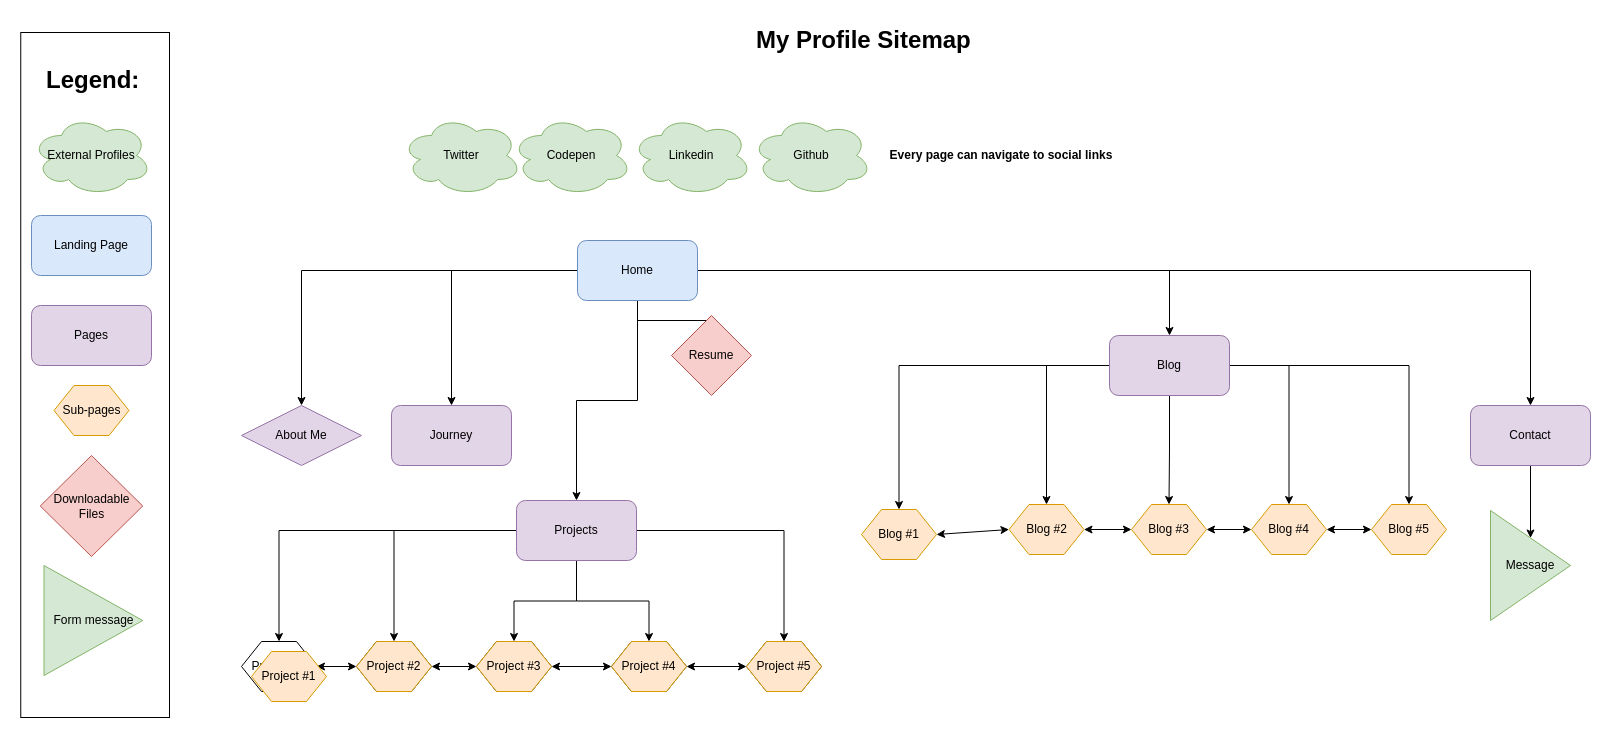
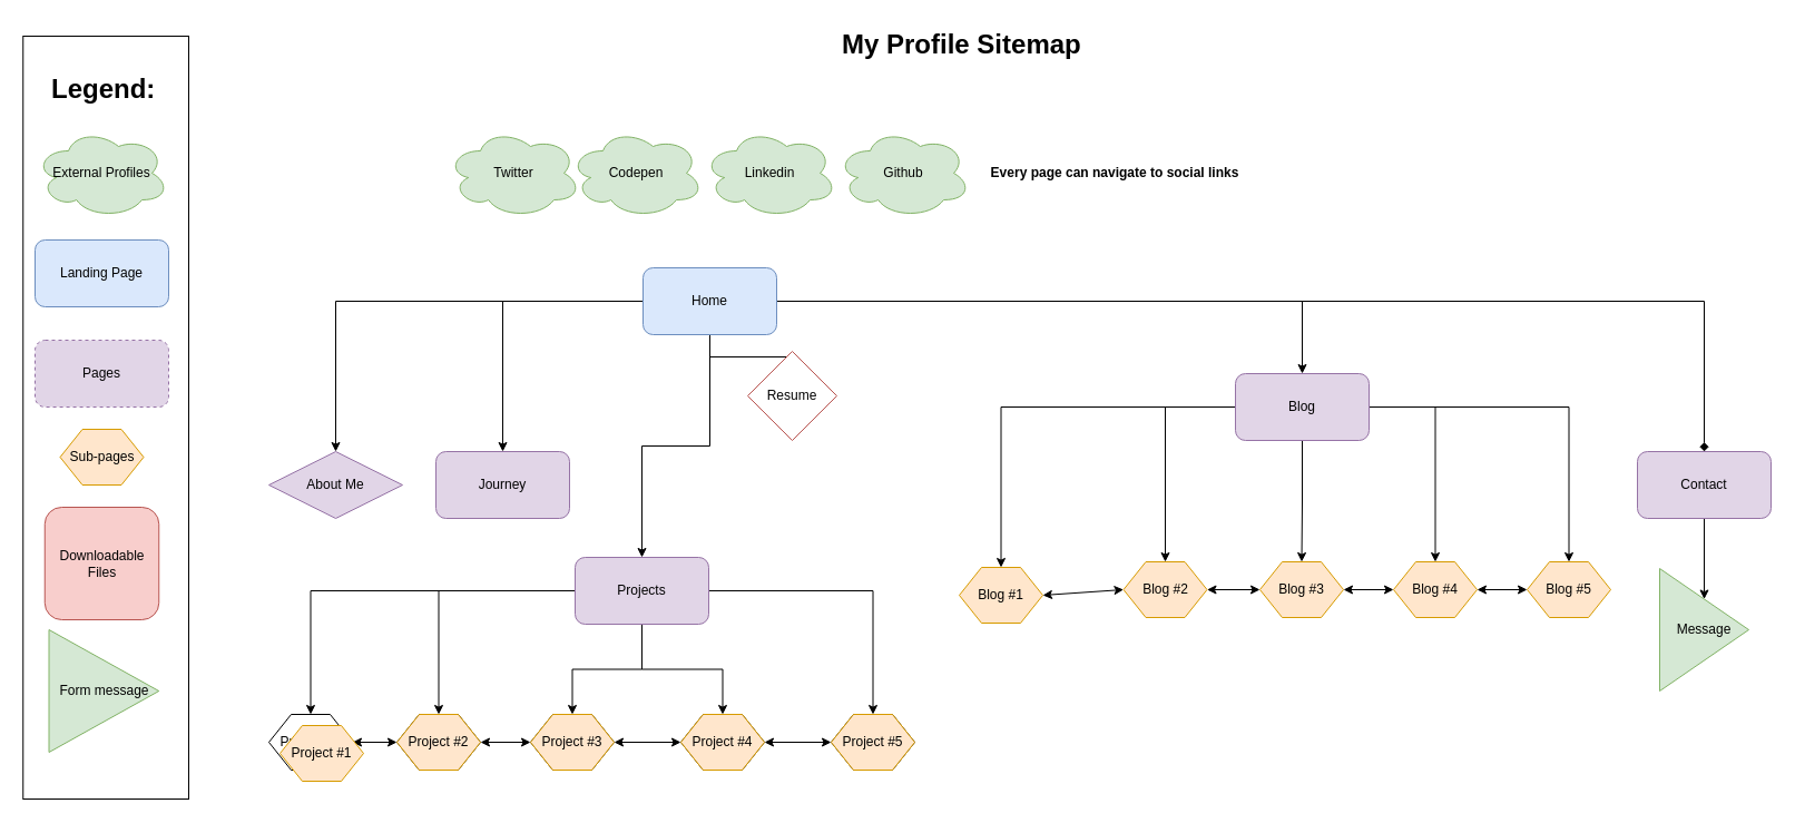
  <mxCell id="0" />
  <mxCell id="1" parent="0" />
  <mxCell id="2" value="" style="rounded=0;whiteSpace=wrap;html=1;" vertex="1" parent="1"><mxGeometry x="20.25" y="32" width="148.75" height="685" as="geometry" /></mxCell>
  <mxCell id="3" style="edgeStyle=orthogonalEdgeStyle;rounded=0;orthogonalLoop=1;jettySize=auto;html=1;entryX=0.5;entryY=0;entryDx=0;entryDy=0;" edge="1" parent="1" source="9" target="25"><mxGeometry relative="1" as="geometry" /></mxCell>
  <mxCell id="4" style="edgeStyle=orthogonalEdgeStyle;rounded=0;orthogonalLoop=1;jettySize=auto;html=1;entryX=0.5;entryY=0;entryDx=0;entryDy=0;" edge="1" parent="1" source="9" target="26"><mxGeometry relative="1" as="geometry" /></mxCell>
  <mxCell id="5" style="edgeStyle=orthogonalEdgeStyle;rounded=0;orthogonalLoop=1;jettySize=auto;html=1;" edge="1" parent="1" source="9" target="10"><mxGeometry relative="1" as="geometry" /></mxCell>
  <mxCell id="6" style="edgeStyle=orthogonalEdgeStyle;rounded=0;orthogonalLoop=1;jettySize=auto;html=1;entryX=0.5;entryY=0;entryDx=0;entryDy=0;" edge="1" parent="1" source="9" target="16"><mxGeometry relative="1" as="geometry" /></mxCell>
- <mxCell id="7" style="edgeStyle=orthogonalEdgeStyle;rounded=0;orthogonalLoop=1;jettySize=auto;html=1;" edge="1" parent="1" source="9" target="18"><mxGeometry relative="1" as="geometry" /></mxCell>
+ <mxCell id="7" style="edgeStyle=orthogonalEdgeStyle;rounded=0;orthogonalLoop=1;jettySize=auto;html=1;endArrow=diamond;" edge="1" parent="1" source="9" target="18"><mxGeometry relative="1" as="geometry" /></mxCell>
  <mxCell id="8" style="edgeStyle=orthogonalEdgeStyle;rounded=0;orthogonalLoop=1;jettySize=auto;html=1;" edge="1" parent="1" source="9" target="19"><mxGeometry relative="1" as="geometry" /></mxCell>
  <mxCell id="9" value="Home" style="rounded=1;whiteSpace=wrap;html=1;fillColor=#dae8fc;strokeColor=#6c8ebf;" vertex="1" parent="1"><mxGeometry x="577" y="240" width="120" height="60" as="geometry" /></mxCell>
  <mxCell id="10" value="About Me" style="rhombus;whiteSpace=wrap;html=1;fillColor=#e1d5e7;strokeColor=#9673a6;" vertex="1" parent="1"><mxGeometry x="241" y="405" width="120" height="60" as="geometry" /></mxCell>
  <mxCell id="11" style="edgeStyle=orthogonalEdgeStyle;rounded=0;orthogonalLoop=1;jettySize=auto;html=1;entryX=0.5;entryY=0;entryDx=0;entryDy=0;" edge="1" parent="1" source="16" target="37"><mxGeometry relative="1" as="geometry" /></mxCell>
  <mxCell id="12" style="edgeStyle=orthogonalEdgeStyle;rounded=0;orthogonalLoop=1;jettySize=auto;html=1;entryX=0.5;entryY=0;entryDx=0;entryDy=0;" edge="1" parent="1" source="16" target="28"><mxGeometry relative="1" as="geometry" /></mxCell>
  <mxCell id="13" style="edgeStyle=orthogonalEdgeStyle;rounded=0;orthogonalLoop=1;jettySize=auto;html=1;entryX=0.5;entryY=0;entryDx=0;entryDy=0;" edge="1" parent="1" source="16" target="29"><mxGeometry relative="1" as="geometry" /></mxCell>
  <mxCell id="14" style="edgeStyle=orthogonalEdgeStyle;rounded=0;orthogonalLoop=1;jettySize=auto;html=1;" edge="1" parent="1" source="16" target="30"><mxGeometry relative="1" as="geometry" /></mxCell>
  <mxCell id="15" style="edgeStyle=orthogonalEdgeStyle;rounded=0;orthogonalLoop=1;jettySize=auto;html=1;entryX=0.5;entryY=0;entryDx=0;entryDy=0;" edge="1" parent="1" source="16" target="31"><mxGeometry relative="1" as="geometry" /></mxCell>
  <mxCell id="16" value="Blog" style="rounded=1;whiteSpace=wrap;html=1;fillColor=#e1d5e7;strokeColor=#9673a6;" vertex="1" parent="1"><mxGeometry x="1109" y="335" width="120" height="60" as="geometry" /></mxCell>
  <mxCell id="17" style="edgeStyle=orthogonalEdgeStyle;rounded=0;orthogonalLoop=1;jettySize=auto;html=1;entryX=0.5;entryY=0;entryDx=0;entryDy=0;" edge="1" parent="1" source="18" target="50"><mxGeometry relative="1" as="geometry" /></mxCell>
  <mxCell id="18" value="Contact" style="rounded=1;whiteSpace=wrap;html=1;fillColor=#e1d5e7;strokeColor=#9673a6;" vertex="1" parent="1"><mxGeometry x="1470" y="405" width="120" height="60" as="geometry" /></mxCell>
- <mxCell id="19" value="Resume" style="rhombus;whiteSpace=wrap;html=1;fillColor=#f8cecc;strokeColor=#b85450;" vertex="1" parent="1"><mxGeometry x="671" y="315" width="80" height="80" as="geometry" /></mxCell>
+ <mxCell id="19" value="Resume" style="rhombus;whiteSpace=wrap;html=1;fillColor=#ffffff;strokeColor=#b85450;" vertex="1" parent="1"><mxGeometry x="671" y="315" width="80" height="80" as="geometry" /></mxCell>
  <mxCell id="20" style="edgeStyle=orthogonalEdgeStyle;rounded=0;orthogonalLoop=1;jettySize=auto;html=1;entryX=0.5;entryY=0;entryDx=0;entryDy=0;" edge="1" parent="1" source="25" target="36"><mxGeometry relative="1" as="geometry" /></mxCell>
  <mxCell id="21" style="edgeStyle=orthogonalEdgeStyle;rounded=0;orthogonalLoop=1;jettySize=auto;html=1;" edge="1" parent="1" source="25" target="27"><mxGeometry relative="1" as="geometry" /></mxCell>
  <mxCell id="22" style="edgeStyle=orthogonalEdgeStyle;rounded=0;orthogonalLoop=1;jettySize=auto;html=1;" edge="1" parent="1" source="25" target="38"><mxGeometry relative="1" as="geometry" /></mxCell>
  <mxCell id="23" style="edgeStyle=orthogonalEdgeStyle;rounded=0;orthogonalLoop=1;jettySize=auto;html=1;entryX=0.5;entryY=0;entryDx=0;entryDy=0;" edge="1" parent="1" source="25" target="39"><mxGeometry relative="1" as="geometry" /></mxCell>
  <mxCell id="24" style="edgeStyle=orthogonalEdgeStyle;rounded=0;orthogonalLoop=1;jettySize=auto;html=1;entryX=0.5;entryY=0;entryDx=0;entryDy=0;" edge="1" parent="1" source="25" target="40"><mxGeometry relative="1" as="geometry" /></mxCell>
  <mxCell id="25" value="Projects" style="rounded=1;whiteSpace=wrap;html=1;fillColor=#e1d5e7;strokeColor=#9673a6;" vertex="1" parent="1"><mxGeometry x="516" y="500" width="120" height="60" as="geometry" /></mxCell>
  <mxCell id="26" value="Journey" style="rounded=1;whiteSpace=wrap;html=1;fillColor=#e1d5e7;strokeColor=#9673a6;" vertex="1" parent="1"><mxGeometry x="391" y="405" width="120" height="60" as="geometry" /></mxCell>
  <mxCell id="27" value="Project #2" style="shape=hexagon;perimeter=hexagonPerimeter2;whiteSpace=wrap;html=1;fixedSize=1;" vertex="1" parent="1"><mxGeometry x="356" y="641" width="75" height="50" as="geometry" /></mxCell>
  <mxCell id="28" value="Blog #2" style="shape=hexagon;perimeter=hexagonPerimeter2;whiteSpace=wrap;html=1;fixedSize=1;fillColor=#ffe6cc;strokeColor=#d79b00;" vertex="1" parent="1"><mxGeometry x="1008.5" y="504" width="75" height="50" as="geometry" /></mxCell>
  <mxCell id="29" value="Blog #3" style="shape=hexagon;perimeter=hexagonPerimeter2;whiteSpace=wrap;html=1;fixedSize=1;fillColor=#ffe6cc;strokeColor=#d79b00;" vertex="1" parent="1"><mxGeometry x="1131" y="504" width="75" height="50" as="geometry" /></mxCell>
  <mxCell id="30" value="Blog #4" style="shape=hexagon;perimeter=hexagonPerimeter2;whiteSpace=wrap;html=1;fixedSize=1;fillColor=#ffe6cc;strokeColor=#d79b00;" vertex="1" parent="1"><mxGeometry x="1251" y="504" width="75" height="50" as="geometry" /></mxCell>
  <mxCell id="31" value="Blog #5" style="shape=hexagon;perimeter=hexagonPerimeter2;whiteSpace=wrap;html=1;fixedSize=1;fillColor=#ffe6cc;strokeColor=#d79b00;" vertex="1" parent="1"><mxGeometry x="1371" y="504" width="75" height="50" as="geometry" /></mxCell>
  <mxCell id="32" value="Github" style="ellipse;shape=cloud;whiteSpace=wrap;html=1;fillColor=#d5e8d4;strokeColor=#82b366;" vertex="1" parent="1"><mxGeometry x="751" y="115" width="120" height="80" as="geometry" /></mxCell>
  <mxCell id="33" value="Linkedin" style="ellipse;shape=cloud;whiteSpace=wrap;html=1;fillColor=#d5e8d4;strokeColor=#82b366;" vertex="1" parent="1"><mxGeometry x="631" y="115" width="120" height="80" as="geometry" /></mxCell>
  <mxCell id="34" value="Codepen" style="ellipse;shape=cloud;whiteSpace=wrap;html=1;fillColor=#d5e8d4;strokeColor=#82b366;" vertex="1" parent="1"><mxGeometry x="511" y="115" width="120" height="80" as="geometry" /></mxCell>
  <mxCell id="35" value="Twitter" style="ellipse;shape=cloud;whiteSpace=wrap;html=1;fillColor=#d5e8d4;strokeColor=#82b366;" vertex="1" parent="1"><mxGeometry x="401" y="115" width="120" height="80" as="geometry" /></mxCell>
  <mxCell id="36" value="Project #1" style="shape=hexagon;perimeter=hexagonPerimeter2;whiteSpace=wrap;html=1;fixedSize=1;" vertex="1" parent="1"><mxGeometry x="241" y="641" width="75" height="50" as="geometry" /></mxCell>
  <mxCell id="37" value="Blog #1" style="shape=hexagon;perimeter=hexagonPerimeter2;whiteSpace=wrap;html=1;fixedSize=1;fillColor=#ffe6cc;strokeColor=#d79b00;" vertex="1" parent="1"><mxGeometry x="861" y="509" width="75" height="50" as="geometry" /></mxCell>
  <mxCell id="38" value="Project #3" style="shape=hexagon;perimeter=hexagonPerimeter2;whiteSpace=wrap;html=1;fixedSize=1;" vertex="1" parent="1"><mxGeometry x="476" y="641" width="75" height="50" as="geometry" /></mxCell>
  <mxCell id="39" value="Project #4" style="shape=hexagon;perimeter=hexagonPerimeter2;whiteSpace=wrap;html=1;fixedSize=1;" vertex="1" parent="1"><mxGeometry x="611" y="641" width="75" height="50" as="geometry" /></mxCell>
  <mxCell id="40" value="Project #5" style="shape=hexagon;perimeter=hexagonPerimeter2;whiteSpace=wrap;html=1;fixedSize=1;" vertex="1" parent="1"><mxGeometry x="746" y="641" width="75" height="50" as="geometry" /></mxCell>
  <mxCell id="41" value="Every page can navigate to social links" style="text;html=1;strokeColor=none;fillColor=none;align=center;verticalAlign=middle;whiteSpace=wrap;rounded=0;fontStyle=1" vertex="1" parent="1"><mxGeometry x="881" y="140" width="240" height="30" as="geometry" /></mxCell>
  <mxCell id="42" value="" style="endArrow=classic;startArrow=classic;html=1;rounded=0;exitX=1;exitY=0.5;exitDx=0;exitDy=0;entryX=0;entryY=0.5;entryDx=0;entryDy=0;" edge="1" parent="1" source="38" target="39"><mxGeometry width="50" height="50" relative="1" as="geometry"><mxPoint x="676" y="591" as="sourcePoint" /><mxPoint x="726" y="541" as="targetPoint" /></mxGeometry></mxCell>
  <mxCell id="43" value="" style="endArrow=classic;startArrow=classic;html=1;rounded=0;exitX=1;exitY=0.5;exitDx=0;exitDy=0;entryX=0;entryY=0.5;entryDx=0;entryDy=0;" edge="1" parent="1" source="27" target="38"><mxGeometry width="50" height="50" relative="1" as="geometry"><mxPoint x="426" y="711" as="sourcePoint" /><mxPoint x="486" y="711" as="targetPoint" /></mxGeometry></mxCell>
  <mxCell id="44" value="" style="endArrow=classic;startArrow=classic;html=1;rounded=0;exitX=1;exitY=0.5;exitDx=0;exitDy=0;entryX=0;entryY=0.5;entryDx=0;entryDy=0;" edge="1" parent="1" source="36" target="27"><mxGeometry width="50" height="50" relative="1" as="geometry"><mxPoint x="346" y="771" as="sourcePoint" /><mxPoint x="391" y="771" as="targetPoint" /></mxGeometry></mxCell>
  <mxCell id="45" value="" style="endArrow=classic;startArrow=classic;html=1;rounded=0;entryX=0;entryY=0.5;entryDx=0;entryDy=0;" edge="1" parent="1" target="40"><mxGeometry width="50" height="50" relative="1" as="geometry"><mxPoint x="686" y="666" as="sourcePoint" /><mxPoint x="621" y="676" as="targetPoint" /></mxGeometry></mxCell>
  <mxCell id="46" value="" style="endArrow=classic;startArrow=classic;html=1;rounded=0;entryX=0;entryY=0.5;entryDx=0;entryDy=0;exitX=1;exitY=0.5;exitDx=0;exitDy=0;" edge="1" parent="1" source="30" target="31"><mxGeometry width="50" height="50" relative="1" as="geometry"><mxPoint x="1326" y="595" as="sourcePoint" /><mxPoint x="1386" y="595" as="targetPoint" /></mxGeometry></mxCell>
  <mxCell id="47" value="" style="endArrow=classic;startArrow=classic;html=1;rounded=0;entryX=0;entryY=0.5;entryDx=0;entryDy=0;exitX=1;exitY=0.5;exitDx=0;exitDy=0;" edge="1" parent="1" source="29" target="30"><mxGeometry width="50" height="50" relative="1" as="geometry"><mxPoint x="681" y="680" as="sourcePoint" /><mxPoint x="741" y="680" as="targetPoint" /></mxGeometry></mxCell>
  <mxCell id="48" value="" style="endArrow=classic;startArrow=classic;html=1;rounded=0;entryX=0;entryY=0.5;entryDx=0;entryDy=0;exitX=1;exitY=0.5;exitDx=0;exitDy=0;" edge="1" parent="1" source="28" target="29"><mxGeometry width="50" height="50" relative="1" as="geometry"><mxPoint x="697" y="690" as="sourcePoint" /><mxPoint x="757" y="690" as="targetPoint" /></mxGeometry></mxCell>
  <mxCell id="49" value="" style="endArrow=classic;startArrow=classic;html=1;rounded=0;entryX=0;entryY=0.5;entryDx=0;entryDy=0;exitX=1;exitY=0.5;exitDx=0;exitDy=0;" edge="1" parent="1" source="37" target="28"><mxGeometry width="50" height="50" relative="1" as="geometry"><mxPoint x="712" y="700" as="sourcePoint" /><mxPoint x="772" y="700" as="targetPoint" /></mxGeometry></mxCell>
  <mxCell id="50" value="Message" style="triangle;whiteSpace=wrap;html=1;rotation=0;fillColor=#d5e8d4;strokeColor=#82b366;" vertex="1" parent="1"><mxGeometry x="1490" y="510" width="80" height="110" as="geometry" /></mxCell>
  <mxCell id="51" value="Project #3" style="shape=hexagon;perimeter=hexagonPerimeter2;whiteSpace=wrap;html=1;fixedSize=1;fillColor=#ffe6cc;strokeColor=#d79b00;" vertex="1" parent="1"><mxGeometry x="476" y="641" width="75" height="50" as="geometry" /></mxCell>
  <mxCell id="52" value="Project #2" style="shape=hexagon;perimeter=hexagonPerimeter2;whiteSpace=wrap;html=1;fixedSize=1;fillColor=#ffe6cc;strokeColor=#d79b00;" vertex="1" parent="1"><mxGeometry x="356" y="641" width="75" height="50" as="geometry" /></mxCell>
  <mxCell id="53" value="Sub-pages" style="shape=hexagon;perimeter=hexagonPerimeter2;whiteSpace=wrap;html=1;fixedSize=1;fillColor=#ffe6cc;strokeColor=#d79b00;" vertex="1" parent="1"><mxGeometry x="53.5" y="385" width="75" height="50" as="geometry" /></mxCell>
  <mxCell id="54" value="Project #4" style="shape=hexagon;perimeter=hexagonPerimeter2;whiteSpace=wrap;html=1;fixedSize=1;fillColor=#ffe6cc;strokeColor=#d79b00;" vertex="1" parent="1"><mxGeometry x="611" y="641" width="75" height="50" as="geometry" /></mxCell>
  <mxCell id="55" value="Project #5" style="shape=hexagon;perimeter=hexagonPerimeter2;whiteSpace=wrap;html=1;fixedSize=1;fillColor=#ffe6cc;strokeColor=#d79b00;" vertex="1" parent="1"><mxGeometry x="746" y="641" width="75" height="50" as="geometry" /></mxCell>
  <mxCell id="56" value="&lt;h1&gt;Legend:&lt;/h1&gt;" style="text;html=1;strokeColor=none;fillColor=none;spacing=5;spacingTop=-20;whiteSpace=wrap;overflow=hidden;rounded=0;" vertex="1" parent="1"><mxGeometry x="41" y="60" width="190" height="40" as="geometry" /></mxCell>
  <mxCell id="57" value="External Profiles" style="ellipse;shape=cloud;whiteSpace=wrap;html=1;fillColor=#d5e8d4;strokeColor=#82b366;" vertex="1" parent="1"><mxGeometry x="31" y="115" width="120" height="80" as="geometry" /></mxCell>
  <mxCell id="58" value="Landing Page" style="rounded=1;whiteSpace=wrap;html=1;fillColor=#dae8fc;strokeColor=#6c8ebf;" vertex="1" parent="1"><mxGeometry x="31" y="215" width="120" height="60" as="geometry" /></mxCell>
- <mxCell id="59" value="Pages" style="rounded=1;whiteSpace=wrap;html=1;fillColor=#e1d5e7;strokeColor=#9673a6;" vertex="1" parent="1"><mxGeometry x="31" y="305" width="120" height="60" as="geometry" /></mxCell>
+ <mxCell id="59" value="Pages" style="rounded=1;whiteSpace=wrap;html=1;fillColor=#e1d5e7;strokeColor=#9673a6;dashed=1;" vertex="1" parent="1"><mxGeometry x="31" y="305" width="120" height="60" as="geometry" /></mxCell>
  <mxCell id="60" value="Project #1" style="shape=hexagon;perimeter=hexagonPerimeter2;whiteSpace=wrap;html=1;fixedSize=1;fillColor=#ffe6cc;strokeColor=#d79b00;" vertex="1" parent="1"><mxGeometry x="251" y="651" width="75" height="50" as="geometry" /></mxCell>
- <mxCell id="61" value="Downloadable Files" style="rhombus;whiteSpace=wrap;html=1;fillColor=#f8cecc;strokeColor=#b85450;" vertex="1" parent="1"><mxGeometry x="39.75" y="455" width="102.5" height="101" as="geometry" /></mxCell>
+ <mxCell id="61" value="Downloadable Files" style="whiteSpace=wrap;html=1;fillColor=#f8cecc;strokeColor=#b85450;rounded=1;" vertex="1" parent="1"><mxGeometry x="39.75" y="455" width="102.5" height="101" as="geometry" /></mxCell>
  <mxCell id="62" value="Form message" style="triangle;whiteSpace=wrap;html=1;rotation=0;fillColor=#d5e8d4;strokeColor=#82b366;" vertex="1" parent="1"><mxGeometry x="43.5" y="565" width="98.75" height="110" as="geometry" /></mxCell>
  <mxCell id="63" value="&lt;h1&gt;My Profile Sitemap&lt;/h1&gt;" style="text;html=1;strokeColor=none;fillColor=none;spacing=5;spacingTop=-20;whiteSpace=wrap;overflow=hidden;rounded=0;" vertex="1" parent="1"><mxGeometry x="751" y="20" width="246" height="50" as="geometry" /></mxCell>
